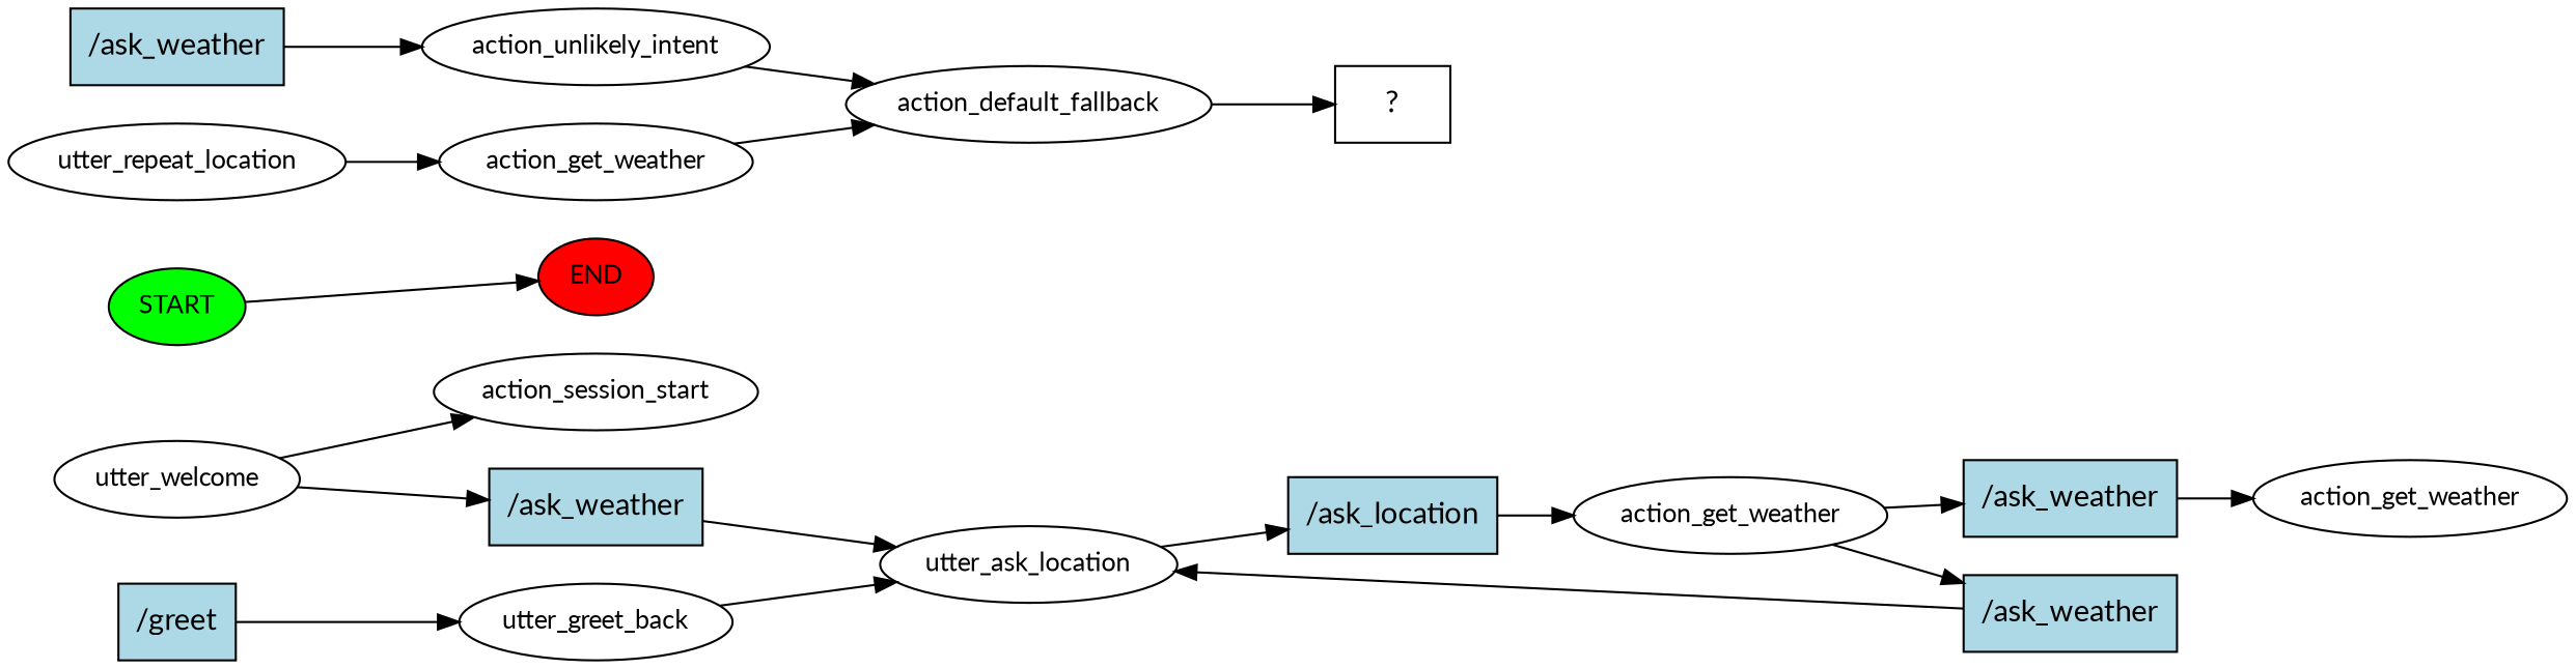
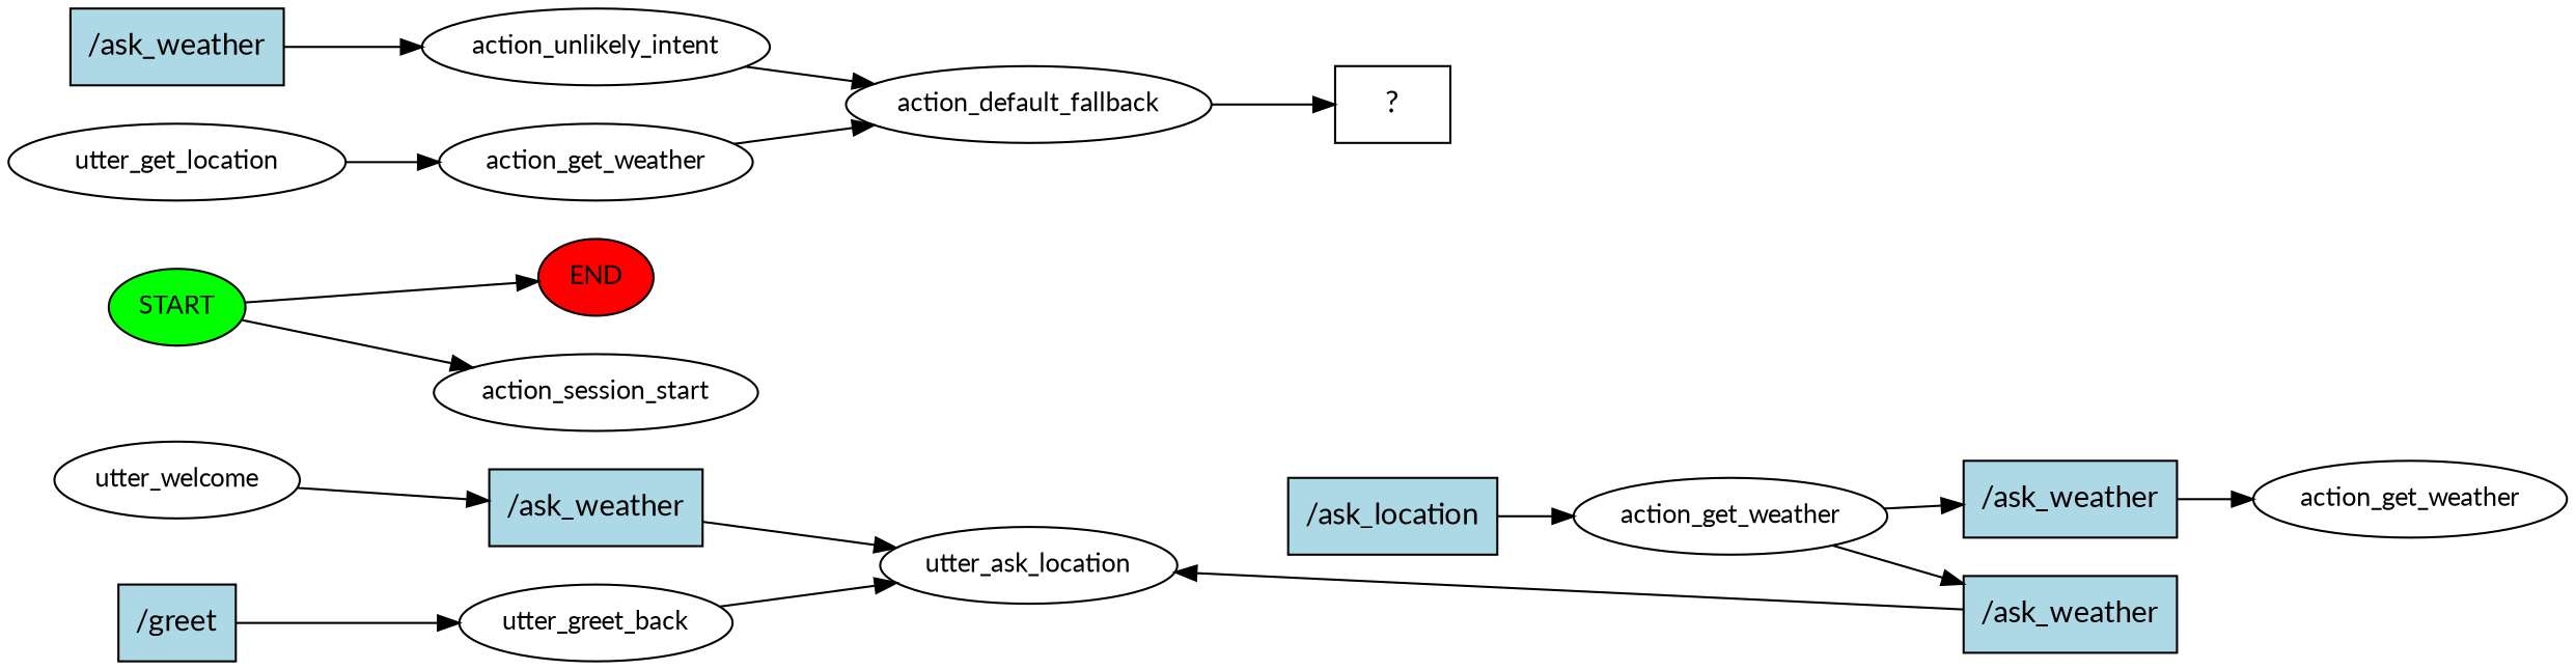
  digraph {
    fontname=Lato
    rankdir=LR
    node [fontname=Lato fontsize=12]
    edge [fontname=Lato]
    n1 [fillcolor=green label=START style=filled]
    n2 [fillcolor=red label=END style=filled]
    n3 [label=action_session_start]
    n4 [fillcolor=lightblue label="/greet" shape=rect style=filled fontsize=""]
    n5 [label=utter_greet_back]
    n6 [label=utter_ask_location]
    n7 [label=utter_welcome]
    n8 [fillcolor=lightblue label="/ask_weather" shape=rect style=filled fontsize=""]
    n9 [fillcolor=lightblue label="/ask_location" shape=rect style=filled fontsize=""]
    n10 [label=action_get_weather]
    n11 [fillcolor=lightblue label="/ask_weather" shape=rect style=filled fontsize=""]
    n12 [fillcolor=lightblue label="/ask_weather" shape=rect style=filled fontsize=""]
    n13 [label=action_get_weather]
    n14 [fillcolor=lightblue label="/ask_weather" shape=rect style=filled fontsize=""]
    n15 [label=action_unlikely_intent]
    n16 [label=action_default_fallback]
-   n17 [label=utter_repeat_location]
+   n17 [label=utter_get_location]
    n18 [label=action_get_weather]
    n19 [label="  ?  " shape=rect fontsize=""]
    n1 -> n2
-   n7 -> n3
+   n1 -> n3
    n4 -> n5
    n5 -> n6
-   n6 -> n9
    n7 -> n8
    n8 -> n6
    n9 -> n10
    n10 -> n11
    n10 -> n12
    n11 -> n6
    n12 -> n13
    n14 -> n15
    n15 -> n16
    n16 -> n19
    n17 -> n18
    n18 -> n16
  }
